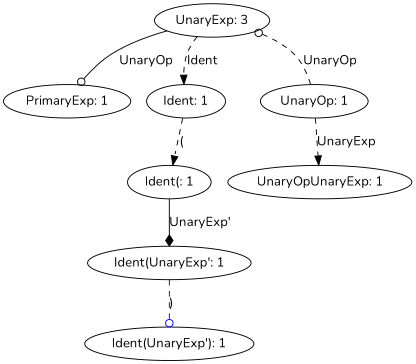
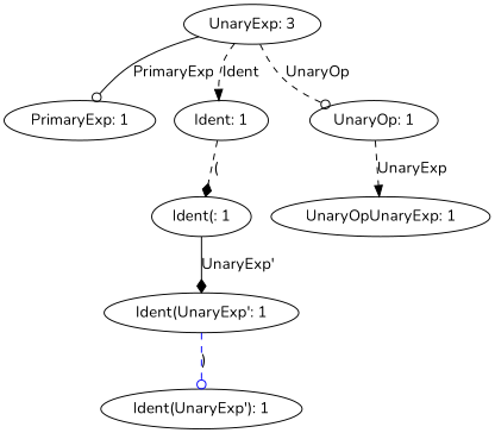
  digraph {
    fontname=Nunito
    node [fontname=Nunito]
    edge [arrowhead=odot color=black fontname=Nunito style=dashed]
    n1 [label="UnaryExp: 3"]
    n2 [label="PrimaryExp: 1"]
    n3 [label="Ident: 1"]
    n4 [label="UnaryOp: 1"]
    n5 [label="Ident(: 1"]
    n6 [label="UnaryOpUnaryExp: 1"]
    n7 [label="Ident(UnaryExp': 1"]
    n8 [label="Ident(UnaryExp'): 1"]
-   n1 -> n2 [label=UnaryOp style=solid]
+   n1 -> n2 [label=PrimaryExp style=solid]
    n1 -> n3 [arrowhead=normal label=Ident]
-   n4 -> n1 [label=UnaryOp]
-   n3 -> n5 [arrowhead=normal label="("]
+   n1 -> n4 [label=UnaryOp]
+   n3 -> n5 [arrowhead=diamond label="("]
    n4 -> n6 [arrowhead=normal label=UnaryExp]
    n5 -> n7 [arrowhead=diamond label="UnaryExp'" style=solid]
    n7 -> n8 [color=blue label=")"]
  }
